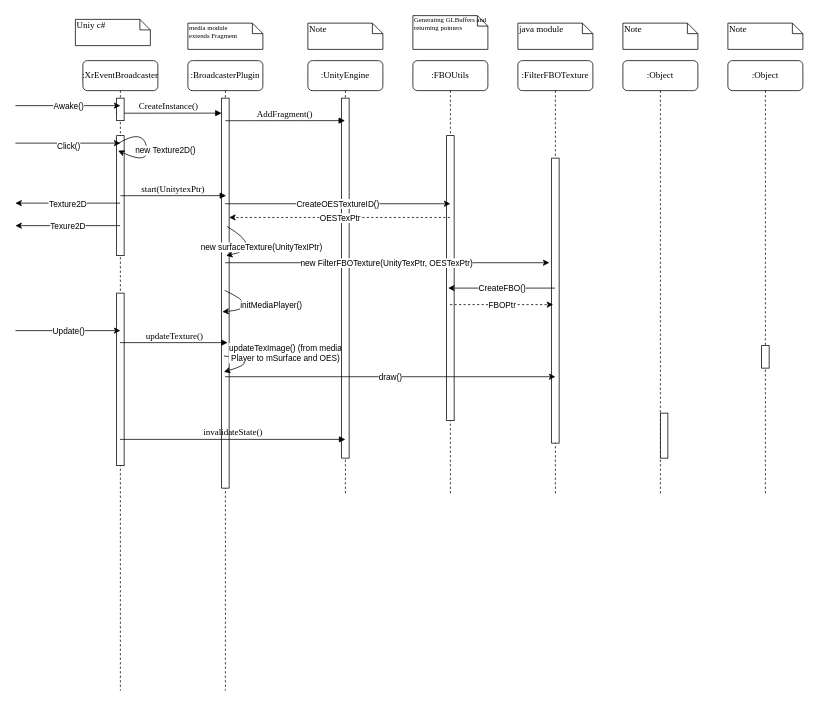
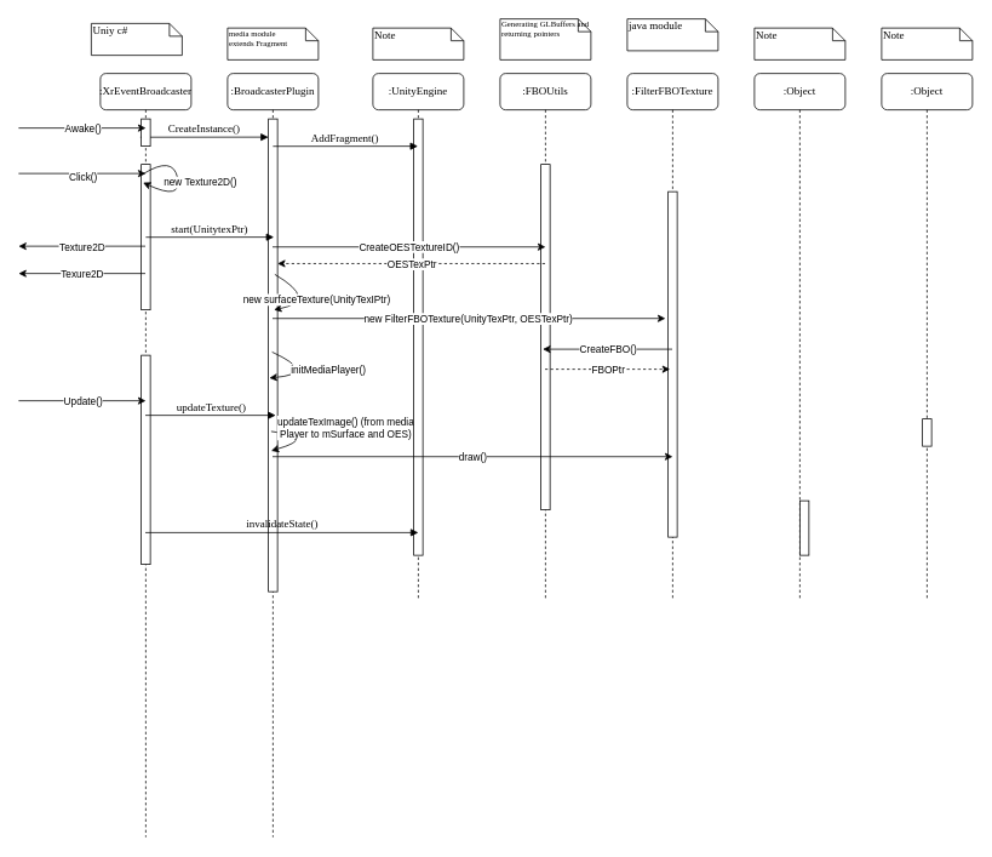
  <mxCell id="0" />
  <mxCell id="1" parent="0" />
  <mxCell id="2" value=":BroadcasterPlugin" style="shape=umlLifeline;perimeter=lifelinePerimeter;whiteSpace=wrap;html=1;container=1;collapsible=0;recursiveResize=0;outlineConnect=0;rounded=1;shadow=0;comic=0;labelBackgroundColor=none;strokeWidth=1;fontFamily=Verdana;fontSize=12;align=center;" vertex="1" parent="1"><mxGeometry x="250" y="80" width="100" height="840" as="geometry" /></mxCell>
  <mxCell id="3" value="" style="html=1;points=[];perimeter=orthogonalPerimeter;rounded=0;shadow=0;comic=0;labelBackgroundColor=none;strokeWidth=1;fontFamily=Verdana;fontSize=12;align=center;" vertex="1" parent="2"><mxGeometry x="45" y="50" width="10" height="520" as="geometry" /></mxCell>
  <mxCell id="4" value="new surfaceTexture(UnityTexIPtr)" style="curved=1;endArrow=classic;html=1;rounded=0;exitX=0.6;exitY=0.275;exitDx=0;exitDy=0;exitPerimeter=0;" edge="1" parent="2"><mxGeometry width="50" height="50" relative="1" as="geometry"><mxPoint x="52" y="221" as="sourcePoint" /><mxPoint x="51" y="260" as="targetPoint" /><Array as="points"><mxPoint x="101" y="250" /></Array></mxGeometry></mxCell>
  <mxCell id="5" value="" style="curved=1;endArrow=classic;html=1;rounded=0;exitX=0.4;exitY=0.493;exitDx=0;exitDy=0;exitPerimeter=0;entryX=0.1;entryY=0.548;entryDx=0;entryDy=0;entryPerimeter=0;" edge="1" parent="2" source="3" target="3"><mxGeometry width="50" height="50" relative="1" as="geometry"><mxPoint x="300" y="310" as="sourcePoint" /><mxPoint x="150" y="330" as="targetPoint" /><Array as="points"><mxPoint x="100" y="330" /></Array></mxGeometry></mxCell>
  <mxCell id="6" value="initMediaPlayer()" style="edgeLabel;html=1;align=center;verticalAlign=middle;resizable=0;points=[];" vertex="1" connectable="0" parent="5"><mxGeometry x="0.694" y="-1" relative="1" as="geometry"><mxPoint x="48" y="-7" as="offset" /></mxGeometry></mxCell>
  <mxCell id="7" value="" style="curved=1;endArrow=classic;html=1;rounded=0;exitX=0.3;exitY=0.661;exitDx=0;exitDy=0;exitPerimeter=0;entryX=0.3;entryY=0.702;entryDx=0;entryDy=0;entryPerimeter=0;" edge="1" parent="2" source="3" target="3"><mxGeometry width="50" height="50" relative="1" as="geometry"><mxPoint x="110" y="420" as="sourcePoint" /><mxPoint x="90" y="400" as="targetPoint" /><Array as="points"><mxPoint x="100" y="400" /></Array></mxGeometry></mxCell>
  <mxCell id="8" value="updateTexImage() (from media&lt;br&gt;Player to mSurface and OES)" style="edgeLabel;html=1;align=center;verticalAlign=middle;resizable=0;points=[];" vertex="1" connectable="0" parent="7"><mxGeometry x="0.67" y="-1" relative="1" as="geometry"><mxPoint x="65" y="-20" as="offset" /></mxGeometry></mxCell>
  <mxCell id="9" value="CreateInstance()" style="html=1;verticalAlign=bottom;endArrow=block;labelBackgroundColor=none;fontFamily=Verdana;fontSize=12;edgeStyle=elbowEdgeStyle;elbow=vertical;" edge="1" parent="2"><mxGeometry x="-0.006" relative="1" as="geometry"><mxPoint x="-96" y="70.12" as="sourcePoint" /><mxPoint x="45" y="70" as="targetPoint" /><Array as="points"><mxPoint x="-26" y="70" /></Array><mxPoint as="offset" /></mxGeometry></mxCell>
  <mxCell id="10" value=":UnityEngine" style="shape=umlLifeline;perimeter=lifelinePerimeter;whiteSpace=wrap;html=1;container=1;collapsible=0;recursiveResize=0;outlineConnect=0;rounded=1;shadow=0;comic=0;labelBackgroundColor=none;strokeWidth=1;fontFamily=Verdana;fontSize=12;align=center;" vertex="1" parent="1"><mxGeometry x="410" y="80" width="100" height="580" as="geometry" /></mxCell>
  <mxCell id="11" value="" style="html=1;points=[];perimeter=orthogonalPerimeter;rounded=0;shadow=0;comic=0;labelBackgroundColor=none;strokeWidth=1;fontFamily=Verdana;fontSize=12;align=center;" vertex="1" parent="10"><mxGeometry x="45" y="50" width="10" height="480" as="geometry" /></mxCell>
  <mxCell id="12" value=":FBOUtils" style="shape=umlLifeline;perimeter=lifelinePerimeter;whiteSpace=wrap;html=1;container=1;collapsible=0;recursiveResize=0;outlineConnect=0;rounded=1;shadow=0;comic=0;labelBackgroundColor=none;strokeWidth=1;fontFamily=Verdana;fontSize=12;align=center;" vertex="1" parent="1"><mxGeometry x="550" y="80" width="100" height="580" as="geometry" /></mxCell>
  <mxCell id="13" value=":FilterFBOTexture" style="shape=umlLifeline;perimeter=lifelinePerimeter;whiteSpace=wrap;html=1;container=1;collapsible=0;recursiveResize=0;outlineConnect=0;rounded=1;shadow=0;comic=0;labelBackgroundColor=none;strokeWidth=1;fontFamily=Verdana;fontSize=12;align=center;" vertex="1" parent="1"><mxGeometry x="690" y="80" width="100" height="580" as="geometry" /></mxCell>
  <mxCell id="14" value=":Object" style="shape=umlLifeline;perimeter=lifelinePerimeter;whiteSpace=wrap;html=1;container=1;collapsible=0;recursiveResize=0;outlineConnect=0;rounded=1;shadow=0;comic=0;labelBackgroundColor=none;strokeWidth=1;fontFamily=Verdana;fontSize=12;align=center;" vertex="1" parent="1"><mxGeometry x="830" y="80" width="100" height="580" as="geometry" /></mxCell>
  <mxCell id="15" value=":Object" style="shape=umlLifeline;perimeter=lifelinePerimeter;whiteSpace=wrap;html=1;container=1;collapsible=0;recursiveResize=0;outlineConnect=0;rounded=1;shadow=0;comic=0;labelBackgroundColor=none;strokeWidth=1;fontFamily=Verdana;fontSize=12;align=center;" vertex="1" parent="1"><mxGeometry x="970" y="80" width="100" height="580" as="geometry" /></mxCell>
  <mxCell id="16" value=":XrEventBroadcaster" style="shape=umlLifeline;perimeter=lifelinePerimeter;whiteSpace=wrap;html=1;container=1;collapsible=0;recursiveResize=0;outlineConnect=0;rounded=1;shadow=0;comic=0;labelBackgroundColor=none;strokeWidth=1;fontFamily=Verdana;fontSize=12;align=center;" vertex="1" parent="1"><mxGeometry x="110" y="80" width="100" height="840" as="geometry" /></mxCell>
  <mxCell id="17" value="" style="html=1;points=[];perimeter=orthogonalPerimeter;rounded=0;shadow=0;comic=0;labelBackgroundColor=none;strokeWidth=1;fontFamily=Verdana;fontSize=12;align=center;" vertex="1" parent="16"><mxGeometry x="45" y="100" width="10" height="160" as="geometry" /></mxCell>
  <mxCell id="18" value="new Texture2D()" style="curved=1;endArrow=classic;html=1;rounded=0;exitX=0.2;exitY=0.066;exitDx=0;exitDy=0;exitPerimeter=0;entryX=0.2;entryY=0.125;entryDx=0;entryDy=0;entryPerimeter=0;" edge="1" parent="16" source="17" target="17"><mxGeometry x="0.081" y="24" width="50" height="50" relative="1" as="geometry"><mxPoint x="160" y="280" as="sourcePoint" /><mxPoint x="210" y="230" as="targetPoint" /><Array as="points"><mxPoint x="80" y="90" /><mxPoint x="90" y="140" /></Array><mxPoint as="offset" /></mxGeometry></mxCell>
  <mxCell id="19" value="" style="html=1;points=[];perimeter=orthogonalPerimeter;rounded=0;shadow=0;comic=0;labelBackgroundColor=none;strokeWidth=1;fontFamily=Verdana;fontSize=12;align=center;" vertex="1" parent="16"><mxGeometry x="45" y="310" width="10" height="230" as="geometry" /></mxCell>
  <mxCell id="20" value="" style="html=1;points=[];perimeter=orthogonalPerimeter;rounded=0;shadow=0;comic=0;labelBackgroundColor=none;strokeWidth=1;fontFamily=Verdana;fontSize=12;align=center;" vertex="1" parent="16"><mxGeometry x="45" y="50" width="10" height="30" as="geometry" /></mxCell>
  <mxCell id="21" value="" style="endArrow=classic;html=1;rounded=0;" edge="1" parent="16"><mxGeometry relative="1" as="geometry"><mxPoint x="-90" y="60" as="sourcePoint" /><mxPoint x="50" y="60" as="targetPoint" /></mxGeometry></mxCell>
  <mxCell id="22" value="Awake()" style="edgeLabel;resizable=0;html=1;align=center;verticalAlign=middle;" connectable="0" vertex="1" parent="21"><mxGeometry relative="1" as="geometry" /></mxCell>
  <mxCell id="23" value="" style="html=1;points=[];perimeter=orthogonalPerimeter;rounded=0;shadow=0;comic=0;labelBackgroundColor=none;strokeWidth=1;fontFamily=Verdana;fontSize=12;align=center;" vertex="1" parent="1"><mxGeometry x="595" y="180" width="10" height="380" as="geometry" /></mxCell>
  <mxCell id="24" value="" style="html=1;points=[];perimeter=orthogonalPerimeter;rounded=0;shadow=0;comic=0;labelBackgroundColor=none;strokeWidth=1;fontFamily=Verdana;fontSize=12;align=center;" vertex="1" parent="1"><mxGeometry x="735" y="210" width="10" height="380" as="geometry" /></mxCell>
  <mxCell id="25" value="" style="html=1;points=[];perimeter=orthogonalPerimeter;rounded=0;shadow=0;comic=0;labelBackgroundColor=none;strokeColor=#000000;strokeWidth=1;fillColor=#FFFFFF;fontFamily=Verdana;fontSize=12;fontColor=#000000;align=center;" vertex="1" parent="1"><mxGeometry x="1015" y="460" width="10" height="30" as="geometry" /></mxCell>
  <mxCell id="26" value="" style="html=1;points=[];perimeter=orthogonalPerimeter;rounded=0;shadow=0;comic=0;labelBackgroundColor=none;strokeWidth=1;fontFamily=Verdana;fontSize=12;align=center;" vertex="1" parent="1"><mxGeometry x="880" y="550" width="10" height="60" as="geometry" /></mxCell>
  <mxCell id="27" value="updateTexture()" style="html=1;verticalAlign=bottom;endArrow=block;entryX=0.8;entryY=0.627;labelBackgroundColor=none;fontFamily=Verdana;fontSize=12;edgeStyle=elbowEdgeStyle;elbow=vertical;entryDx=0;entryDy=0;entryPerimeter=0;" edge="1" parent="1" source="16" target="3"><mxGeometry relative="1" as="geometry"><mxPoint x="60" y="400" as="sourcePoint" /></mxGeometry></mxCell>
  <mxCell id="28" value="invalidateState()" style="html=1;verticalAlign=bottom;endArrow=block;labelBackgroundColor=none;fontFamily=Verdana;fontSize=12;edgeStyle=elbowEdgeStyle;elbow=vertical;entryX=0.5;entryY=0.947;entryDx=0;entryDy=0;entryPerimeter=0;" edge="1" parent="1" source="16" target="11"><mxGeometry relative="1" as="geometry"><mxPoint x="380" y="200" as="sourcePoint" /></mxGeometry></mxCell>
  <mxCell id="29" value="Uniy c#" style="shape=note;whiteSpace=wrap;html=1;size=14;verticalAlign=top;align=left;spacingTop=-6;rounded=0;shadow=0;comic=0;labelBackgroundColor=none;strokeWidth=1;fontFamily=Verdana;fontSize=12" vertex="1" parent="1"><mxGeometry x="100" y="25" width="100" height="35" as="geometry" /></mxCell>
  <mxCell id="30" value="media module&lt;br style=&quot;font-size: 9px;&quot;&gt;extends Fragment" style="shape=note;whiteSpace=wrap;html=1;size=14;verticalAlign=top;align=left;spacingTop=-6;rounded=0;shadow=0;comic=0;labelBackgroundColor=none;strokeWidth=1;fontFamily=Verdana;fontSize=9;" vertex="1" parent="1"><mxGeometry x="250" y="30" width="100" height="35" as="geometry" /></mxCell>
  <mxCell id="31" value="Note" style="shape=note;whiteSpace=wrap;html=1;size=14;verticalAlign=top;align=left;spacingTop=-6;rounded=0;shadow=0;comic=0;labelBackgroundColor=none;strokeWidth=1;fontFamily=Verdana;fontSize=12" vertex="1" parent="1"><mxGeometry x="410" y="30" width="100" height="35" as="geometry" /></mxCell>
  <mxCell id="32" value="Generating GLBuffers and returning pointers" style="shape=note;whiteSpace=wrap;html=1;size=14;verticalAlign=top;align=left;spacingTop=-6;rounded=0;shadow=0;comic=0;labelBackgroundColor=none;strokeWidth=1;fontFamily=Verdana;fontSize=9;" vertex="1" parent="1"><mxGeometry x="550" y="20" width="100" height="45" as="geometry" /></mxCell>
- <mxCell id="33" value="java module" style="shape=note;whiteSpace=wrap;html=1;size=14;verticalAlign=top;align=left;spacingTop=-6;rounded=0;shadow=0;comic=0;labelBackgroundColor=none;strokeWidth=1;fontFamily=Verdana;fontSize=12" vertex="1" parent="1"><mxGeometry x="690" y="30" width="100" height="35" as="geometry" /></mxCell>
+ <mxCell id="33" value="java module" style="shape=note;whiteSpace=wrap;html=1;size=14;verticalAlign=top;align=left;spacingTop=-6;rounded=0;shadow=0;comic=0;labelBackgroundColor=none;strokeWidth=1;fontFamily=Verdana;fontSize=12" vertex="1" parent="1"><mxGeometry x="690" y="20" width="100" height="35" as="geometry" /></mxCell>
  <mxCell id="34" value="Note" style="shape=note;whiteSpace=wrap;html=1;size=14;verticalAlign=top;align=left;spacingTop=-6;rounded=0;shadow=0;comic=0;labelBackgroundColor=none;strokeWidth=1;fontFamily=Verdana;fontSize=12" vertex="1" parent="1"><mxGeometry x="830" y="30" width="100" height="35" as="geometry" /></mxCell>
  <mxCell id="35" value="Note" style="shape=note;whiteSpace=wrap;html=1;size=14;verticalAlign=top;align=left;spacingTop=-6;rounded=0;shadow=0;comic=0;labelBackgroundColor=none;strokeWidth=1;fontFamily=Verdana;fontSize=12" vertex="1" parent="1"><mxGeometry x="970" y="30" width="100" height="35" as="geometry" /></mxCell>
  <mxCell id="36" value="" style="endArrow=classic;html=1;rounded=0;" edge="1" parent="1"><mxGeometry width="50" height="50" relative="1" as="geometry"><mxPoint x="20" y="190" as="sourcePoint" /><mxPoint x="160" y="190" as="targetPoint" /><Array as="points"><mxPoint x="100" y="190" /></Array></mxGeometry></mxCell>
  <mxCell id="37" value="Click()" style="edgeLabel;html=1;align=center;verticalAlign=middle;resizable=0;points=[];" vertex="1" connectable="0" parent="36"><mxGeometry x="0.4" y="-3" relative="1" as="geometry"><mxPoint x="-28" as="offset" /></mxGeometry></mxCell>
  <mxCell id="38" value="start(UnitytexPtr)" style="html=1;verticalAlign=bottom;endArrow=block;labelBackgroundColor=none;fontFamily=Verdana;fontSize=12;edgeStyle=elbowEdgeStyle;elbow=vertical;" edge="1" parent="1"><mxGeometry x="-0.006" relative="1" as="geometry"><mxPoint x="160" y="260.12" as="sourcePoint" /><mxPoint x="301" y="260" as="targetPoint" /><Array as="points"><mxPoint x="230" y="260" /></Array><mxPoint as="offset" /></mxGeometry></mxCell>
  <mxCell id="39" value="Texture2D" style="endArrow=classic;html=1;rounded=0;" edge="1" parent="1" source="16"><mxGeometry relative="1" as="geometry"><mxPoint x="-10" y="270" as="sourcePoint" /><mxPoint x="20" y="270" as="targetPoint" /></mxGeometry></mxCell>
  <mxCell id="40" value="Texture2D" style="edgeLabel;resizable=0;html=1;align=center;verticalAlign=middle;" connectable="0" vertex="1" parent="39"><mxGeometry relative="1" as="geometry" /></mxCell>
  <mxCell id="41" value="" style="endArrow=classic;html=1;rounded=0;" edge="1" parent="1" source="16"><mxGeometry relative="1" as="geometry"><mxPoint x="-30" y="300" as="sourcePoint" /><mxPoint x="20" y="300" as="targetPoint" /></mxGeometry></mxCell>
  <mxCell id="42" value="Texure2D" style="edgeLabel;resizable=0;html=1;align=center;verticalAlign=middle;" connectable="0" vertex="1" parent="41"><mxGeometry relative="1" as="geometry" /></mxCell>
  <mxCell id="43" value="" style="endArrow=classic;html=1;rounded=0;entryX=0.5;entryY=0.329;entryDx=0;entryDy=0;entryPerimeter=0;" edge="1" parent="1" source="2" target="12"><mxGeometry relative="1" as="geometry"><mxPoint x="420" y="340" as="sourcePoint" /><mxPoint x="520" y="280" as="targetPoint" /></mxGeometry></mxCell>
  <mxCell id="44" value="CreateOESTextureID()" style="edgeLabel;resizable=0;html=1;align=center;verticalAlign=middle;" connectable="0" vertex="1" parent="43"><mxGeometry relative="1" as="geometry" /></mxCell>
  <mxCell id="45" value="" style="endArrow=classic;html=1;rounded=0;entryX=1;entryY=0.306;entryDx=0;entryDy=0;entryPerimeter=0;dashed=1;" edge="1" parent="1" source="12" target="3"><mxGeometry relative="1" as="geometry"><mxPoint x="420" y="340" as="sourcePoint" /><mxPoint x="520" y="340" as="targetPoint" /></mxGeometry></mxCell>
  <mxCell id="46" value="OESTexPtr" style="edgeLabel;resizable=0;html=1;align=center;verticalAlign=middle;" connectable="0" vertex="1" parent="45"><mxGeometry relative="1" as="geometry" /></mxCell>
  <mxCell id="47" value="" style="endArrow=classic;html=1;rounded=0;entryX=-0.3;entryY=0.367;entryDx=0;entryDy=0;entryPerimeter=0;" edge="1" parent="1" source="2" target="24"><mxGeometry relative="1" as="geometry"><mxPoint x="420" y="340" as="sourcePoint" /><mxPoint x="520" y="340" as="targetPoint" /></mxGeometry></mxCell>
  <mxCell id="48" value="new FilterFBOTexture(UnityTexPtr, OESTexPtr)" style="edgeLabel;resizable=0;html=1;align=center;verticalAlign=middle;" connectable="0" vertex="1" parent="47"><mxGeometry relative="1" as="geometry"><mxPoint x="-1" as="offset" /></mxGeometry></mxCell>
  <mxCell id="49" value="" style="endArrow=classic;html=1;rounded=0;entryX=0.2;entryY=0.535;entryDx=0;entryDy=0;entryPerimeter=0;" edge="1" parent="1" source="13" target="23"><mxGeometry relative="1" as="geometry"><mxPoint x="420" y="360" as="sourcePoint" /><mxPoint x="520" y="360" as="targetPoint" /></mxGeometry></mxCell>
  <mxCell id="50" value="CreateFBO()" style="edgeLabel;resizable=0;html=1;align=center;verticalAlign=middle;" connectable="0" vertex="1" parent="49"><mxGeometry relative="1" as="geometry" /></mxCell>
  <mxCell id="51" value="" style="endArrow=classic;html=1;rounded=0;entryX=0.2;entryY=0.514;entryDx=0;entryDy=0;entryPerimeter=0;dashed=1;" edge="1" parent="1" source="12" target="24"><mxGeometry relative="1" as="geometry"><mxPoint x="420" y="360" as="sourcePoint" /><mxPoint x="520" y="360" as="targetPoint" /></mxGeometry></mxCell>
  <mxCell id="52" value="FBOPtr" style="edgeLabel;resizable=0;html=1;align=center;verticalAlign=middle;" connectable="0" vertex="1" parent="51"><mxGeometry relative="1" as="geometry" /></mxCell>
  <mxCell id="53" value="" style="endArrow=classic;html=1;rounded=0;" edge="1" parent="1"><mxGeometry relative="1" as="geometry"><mxPoint x="20" y="440" as="sourcePoint" /><mxPoint x="160" y="440" as="targetPoint" /></mxGeometry></mxCell>
  <mxCell id="54" value="Update()" style="edgeLabel;resizable=0;html=1;align=center;verticalAlign=middle;" connectable="0" vertex="1" parent="53"><mxGeometry relative="1" as="geometry" /></mxCell>
  <mxCell id="55" value="" style="endArrow=classic;html=1;rounded=0;entryX=0.5;entryY=0.767;entryDx=0;entryDy=0;entryPerimeter=0;" edge="1" parent="1" source="2" target="24"><mxGeometry relative="1" as="geometry"><mxPoint x="370" y="540" as="sourcePoint" /><mxPoint x="680" y="410" as="targetPoint" /></mxGeometry></mxCell>
  <mxCell id="56" value="draw()" style="edgeLabel;resizable=0;html=1;align=center;verticalAlign=middle;" connectable="0" vertex="1" parent="55"><mxGeometry relative="1" as="geometry" /></mxCell>
  <mxCell id="57" value="AddFragment()" style="html=1;verticalAlign=bottom;endArrow=block;labelBackgroundColor=none;fontFamily=Verdana;fontSize=12;edgeStyle=elbowEdgeStyle;elbow=vertical;" edge="1" parent="1" target="10"><mxGeometry x="-0.006" relative="1" as="geometry"><mxPoint x="300" y="160.12" as="sourcePoint" /><mxPoint x="441" y="160" as="targetPoint" /><Array as="points"><mxPoint x="370" y="160" /></Array><mxPoint as="offset" /></mxGeometry></mxCell>
